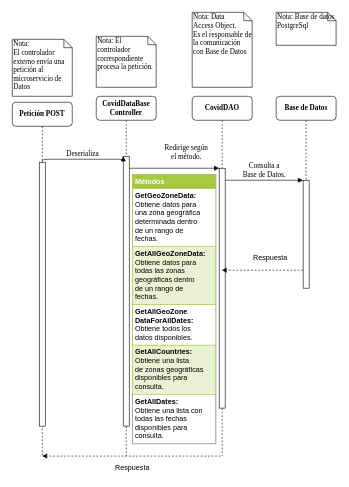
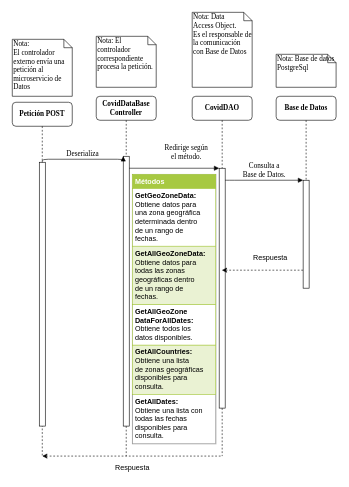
  <mxCell id="0" />
  <mxCell id="1" parent="0" />
  <mxCell id="2" value="&lt;b&gt;CovidDataBase Controller&lt;/b&gt;" style="shape=umlLifeline;perimeter=lifelinePerimeter;whiteSpace=wrap;html=1;container=1;collapsible=0;recursiveResize=0;outlineConnect=0;rounded=1;shadow=0;comic=0;labelBackgroundColor=none;strokeWidth=1;fontFamily=Verdana;fontSize=12;align=center;" parent="1" vertex="1"><mxGeometry x="160" y="160" width="100" height="600" as="geometry" /></mxCell>
  <mxCell id="3" value="" style="html=1;points=[];perimeter=orthogonalPerimeter;rounded=0;shadow=0;comic=0;labelBackgroundColor=none;strokeWidth=1;fontFamily=Verdana;fontSize=12;align=center;" parent="2" vertex="1"><mxGeometry x="45" y="100" width="10" height="450" as="geometry" /></mxCell>
  <mxCell id="4" value="&lt;b&gt;CovidDAO&lt;/b&gt;" style="shape=umlLifeline;perimeter=lifelinePerimeter;whiteSpace=wrap;html=1;container=1;collapsible=0;recursiveResize=0;outlineConnect=0;rounded=1;shadow=0;comic=0;labelBackgroundColor=none;strokeWidth=1;fontFamily=Verdana;fontSize=12;align=center;" parent="1" vertex="1"><mxGeometry x="320" y="160" width="100" height="600" as="geometry" /></mxCell>
  <mxCell id="5" value="" style="html=1;points=[];perimeter=orthogonalPerimeter;rounded=0;shadow=0;comic=0;labelBackgroundColor=none;strokeWidth=1;fontFamily=Verdana;fontSize=12;align=center;" parent="4" vertex="1"><mxGeometry x="45" y="120" width="10" height="400" as="geometry" /></mxCell>
  <mxCell id="6" value="&lt;b&gt;Base de Datos&lt;/b&gt;" style="shape=umlLifeline;perimeter=lifelinePerimeter;whiteSpace=wrap;html=1;container=1;collapsible=0;recursiveResize=0;outlineConnect=0;rounded=1;shadow=0;comic=0;labelBackgroundColor=none;strokeWidth=1;fontFamily=Verdana;fontSize=12;align=center;" parent="1" vertex="1"><mxGeometry x="460" y="160" width="100" height="320" as="geometry" /></mxCell>
  <mxCell id="7" value="&lt;b&gt;Petición POST&lt;/b&gt;" style="shape=umlLifeline;perimeter=lifelinePerimeter;whiteSpace=wrap;html=1;container=1;collapsible=0;recursiveResize=0;outlineConnect=0;rounded=1;shadow=0;comic=0;labelBackgroundColor=none;strokeWidth=1;fontFamily=Verdana;fontSize=12;align=center;" parent="1" vertex="1"><mxGeometry x="20" y="170" width="100" height="590" as="geometry" /></mxCell>
  <mxCell id="8" value="" style="html=1;points=[];perimeter=orthogonalPerimeter;rounded=0;shadow=0;comic=0;labelBackgroundColor=none;strokeWidth=1;fontFamily=Verdana;fontSize=12;align=center;" parent="7" vertex="1"><mxGeometry x="45" y="100" width="10" height="440" as="geometry" /></mxCell>
  <mxCell id="9" value="" style="html=1;points=[];perimeter=orthogonalPerimeter;rounded=0;shadow=0;comic=0;labelBackgroundColor=none;strokeWidth=1;fontFamily=Verdana;fontSize=12;align=center;" parent="1" vertex="1"><mxGeometry x="505" y="300" width="10" height="180" as="geometry" /></mxCell>
  <mxCell id="10" value="&lt;div&gt;Consulta a &lt;br&gt;&lt;/div&gt;&lt;div&gt;Base de Datos.&lt;br&gt;&lt;/div&gt;" style="html=1;verticalAlign=bottom;endArrow=block;labelBackgroundColor=none;fontFamily=Verdana;fontSize=12;edgeStyle=elbowEdgeStyle;elbow=vertical;" parent="1" source="5" target="9" edge="1"><mxGeometry relative="1" as="geometry"><mxPoint x="430" y="300" as="sourcePoint" /><Array as="points"><mxPoint x="380" y="300" /></Array></mxGeometry></mxCell>
  <mxCell id="11" value="Deserializa" style="html=1;verticalAlign=bottom;endArrow=block;entryX=0;entryY=0;labelBackgroundColor=none;fontFamily=Verdana;fontSize=12;edgeStyle=elbowEdgeStyle;elbow=vertical;" parent="1" source="8" target="3" edge="1"><mxGeometry relative="1" as="geometry"><mxPoint x="140" y="270" as="sourcePoint" /></mxGeometry></mxCell>
  <mxCell id="12" value="&lt;div&gt;Redirige según &lt;br&gt;&lt;/div&gt;&lt;div&gt;el método.&lt;/div&gt;" style="html=1;verticalAlign=bottom;endArrow=block;entryX=0;entryY=0;labelBackgroundColor=none;fontFamily=Verdana;fontSize=12;edgeStyle=elbowEdgeStyle;elbow=vertical;" parent="1" source="3" target="5" edge="1"><mxGeometry x="0.267" y="10" relative="1" as="geometry"><mxPoint x="290" y="280" as="sourcePoint" /><mxPoint as="offset" /></mxGeometry></mxCell>
  <mxCell id="13" value="&lt;div&gt;Nota:&lt;/div&gt;&lt;div&gt;El controlador externo envía una petición al microservicio de Datos&lt;br&gt;&lt;/div&gt;" style="shape=note;whiteSpace=wrap;html=1;size=14;verticalAlign=top;align=left;spacingTop=-6;rounded=0;shadow=0;comic=0;labelBackgroundColor=none;strokeWidth=1;fontFamily=Verdana;fontSize=12" parent="1" vertex="1"><mxGeometry x="20" y="65" width="100" height="95" as="geometry" /></mxCell>
  <mxCell id="14" value="Nota: El controlador correspondiente procesa la petición." style="shape=note;whiteSpace=wrap;html=1;size=14;verticalAlign=top;align=left;spacingTop=-6;rounded=0;shadow=0;comic=0;labelBackgroundColor=none;strokeWidth=1;fontFamily=Verdana;fontSize=12" parent="1" vertex="1"><mxGeometry x="160" y="60" width="100" height="85" as="geometry" /></mxCell>
  <mxCell id="15" value="&lt;div&gt;Nota: Data&lt;/div&gt;&lt;div&gt;Access Object.&lt;/div&gt;&lt;div&gt;Es el responsable de la comunicación con Base de Datos&lt;br&gt;&lt;/div&gt;" style="shape=note;whiteSpace=wrap;html=1;size=14;verticalAlign=top;align=left;spacingTop=-6;rounded=0;shadow=0;comic=0;labelBackgroundColor=none;strokeWidth=1;fontFamily=Verdana;fontSize=12" parent="1" vertex="1"><mxGeometry x="320" y="20" width="100" height="125" as="geometry" /></mxCell>
- <mxCell id="16" value="Nota: Base de datos PostgreSql" style="shape=note;whiteSpace=wrap;html=1;size=14;verticalAlign=top;align=left;spacingTop=-6;rounded=0;shadow=0;comic=0;labelBackgroundColor=none;strokeWidth=1;fontFamily=Verdana;fontSize=12" parent="1" vertex="1"><mxGeometry x="460" y="20" width="100" height="55" as="geometry" /></mxCell>
+ <mxCell id="16" value="Nota: Base de datos PostgreSql" style="shape=note;whiteSpace=wrap;html=1;size=14;verticalAlign=top;align=left;spacingTop=-6;rounded=0;shadow=0;comic=0;labelBackgroundColor=none;strokeWidth=1;fontFamily=Verdana;fontSize=12" parent="1" vertex="1"><mxGeometry x="460" y="90" width="100" height="55" as="geometry" /></mxCell>
  <mxCell id="17" value="&lt;table style=&quot;width: 100% ; height: 100% ; border-collapse: collapse&quot; width=&quot;100%&quot; cellpadding=&quot;4&quot; border=&quot;1&quot;&gt;&lt;tbody&gt;&lt;tr style=&quot;background-color: #a7c942 ; color: #ffffff ; border: 1px solid #98bf21&quot;&gt;&lt;th align=&quot;left&quot;&gt;Métodos&lt;br&gt;&lt;/th&gt;&lt;/tr&gt;&lt;tr style=&quot;border: 1px solid #98bf21&quot;&gt;&lt;td&gt;&lt;b&gt;GetGeoZoneData:&lt;/b&gt;&lt;br&gt;Obtiene datos para&lt;br&gt;una zona geográfica&lt;br&gt;determinada dentro&lt;br&gt;de un rango de &lt;br&gt;fechas.&lt;/td&gt;&lt;/tr&gt;&lt;tr style=&quot;background-color: #eaf2d3 ; border: 1px solid #98bf21&quot;&gt;&lt;td&gt;&lt;b&gt;GetAllGeoZoneData:&lt;/b&gt;&lt;br&gt;Obtiene datos para&lt;br&gt;todas las zonas &lt;br&gt;geográficas dentro&lt;br&gt;de un rango de &lt;br&gt;fechas.&lt;br&gt;&lt;/td&gt;&lt;/tr&gt;&lt;tr style=&quot;border: 1px solid #98bf21&quot;&gt;&lt;td&gt;&lt;b&gt;GetAllGeoZone&lt;br&gt;DataForAllDates:&lt;/b&gt;&lt;br&gt;Obtiene todos los&lt;br&gt;datos disponibles.&lt;br&gt;&lt;/td&gt;&lt;/tr&gt;&lt;tr style=&quot;background-color: #eaf2d3 ; border: 1px solid #98bf21&quot;&gt;&lt;td&gt;&lt;b&gt;GetAllCountries:&lt;br&gt;&lt;/b&gt;Obtiene una lista&lt;br&gt;de zonas geográficas&lt;br&gt;disponibles para &lt;br&gt;consulta.&lt;br&gt;&lt;b&gt;&lt;/b&gt;&lt;/td&gt;&lt;/tr&gt;&lt;tr&gt;&lt;td&gt;&lt;b&gt;GetAllDates:&lt;/b&gt;&lt;br&gt;Obtiene una lista con&lt;br&gt;todas las fechas &lt;br&gt;disponibles para &lt;br&gt;consulta.&lt;br&gt;&lt;/td&gt;&lt;/tr&gt;&lt;/tbody&gt;&lt;/table&gt;" style="text;html=1;strokeColor=#c0c0c0;fillColor=#ffffff;overflow=fill;rounded=0;" vertex="1" parent="1"><mxGeometry x="220" y="290" width="140" height="450" as="geometry" /></mxCell>
  <mxCell id="18" value="" style="endArrow=none;dashed=1;html=1;startArrow=classic;startFill=1;" edge="1" parent="1" source="4" target="9"><mxGeometry width="50" height="50" relative="1" as="geometry"><mxPoint x="340" y="490" as="sourcePoint" /><mxPoint x="390" y="440" as="targetPoint" /><Array as="points"><mxPoint x="440" y="450" /></Array></mxGeometry></mxCell>
  <mxCell id="19" value="Respuesta" style="text;html=1;align=center;verticalAlign=middle;resizable=0;points=[];autosize=1;" vertex="1" parent="1"><mxGeometry x="410" y="420" width="80" height="20" as="geometry" /></mxCell>
  <mxCell id="20" value="" style="endArrow=none;dashed=1;html=1;startArrow=classic;startFill=1;" edge="1" parent="1"><mxGeometry width="50" height="50" relative="1" as="geometry"><mxPoint x="70" y="760" as="sourcePoint" /><mxPoint x="370" y="760" as="targetPoint" /><Array as="points" /></mxGeometry></mxCell>
  <mxCell id="21" value="&lt;div&gt;Respuesta&lt;/div&gt;" style="text;html=1;align=center;verticalAlign=middle;resizable=0;points=[];autosize=1;" vertex="1" parent="1"><mxGeometry x="180" y="770" width="80" height="20" as="geometry" /></mxCell>
